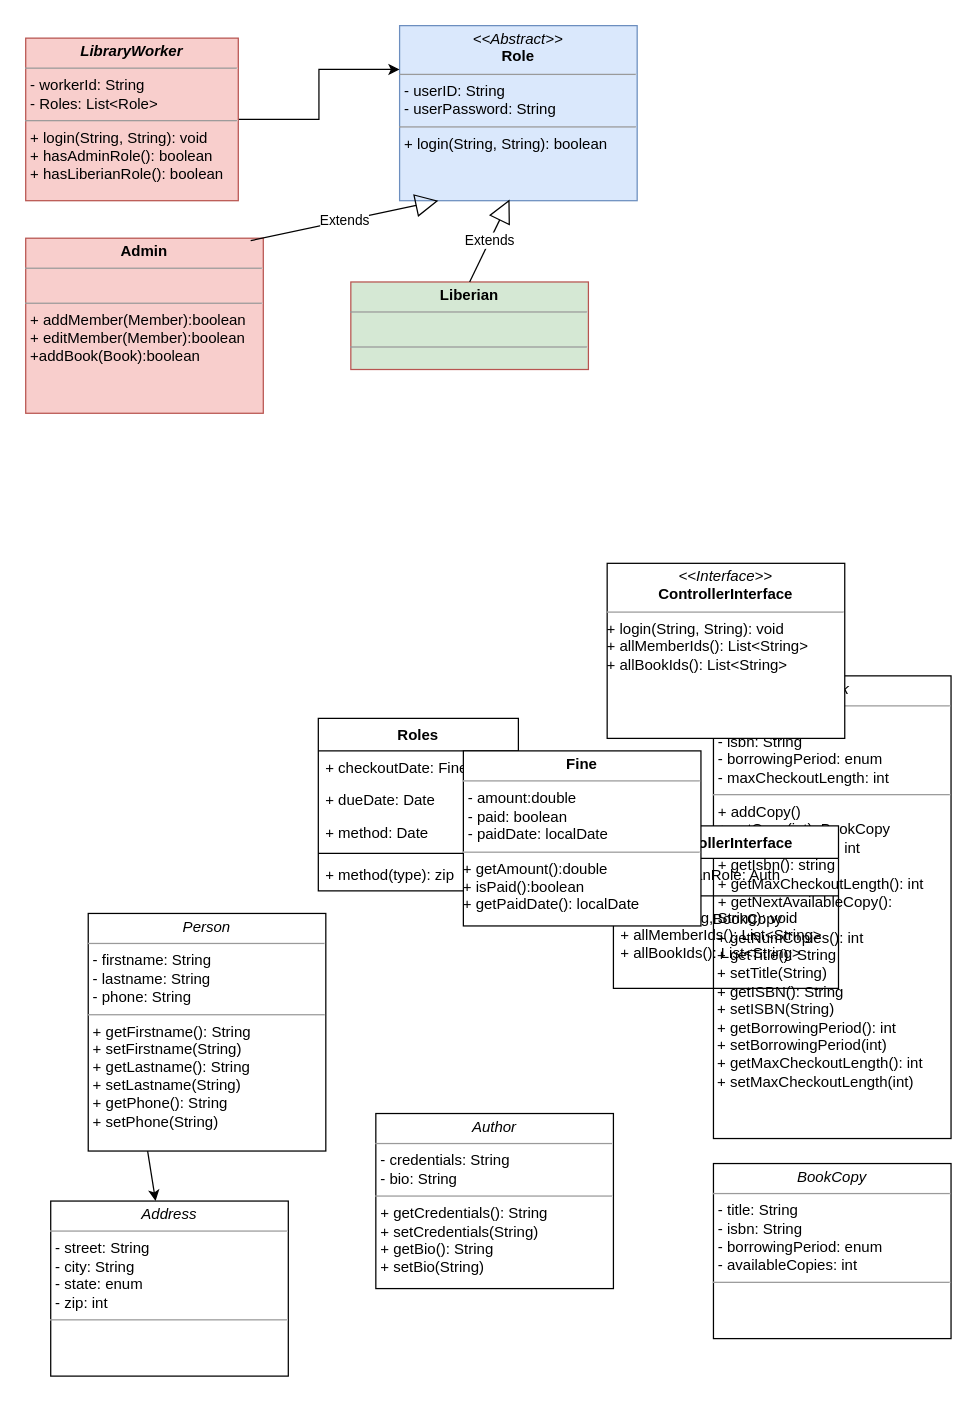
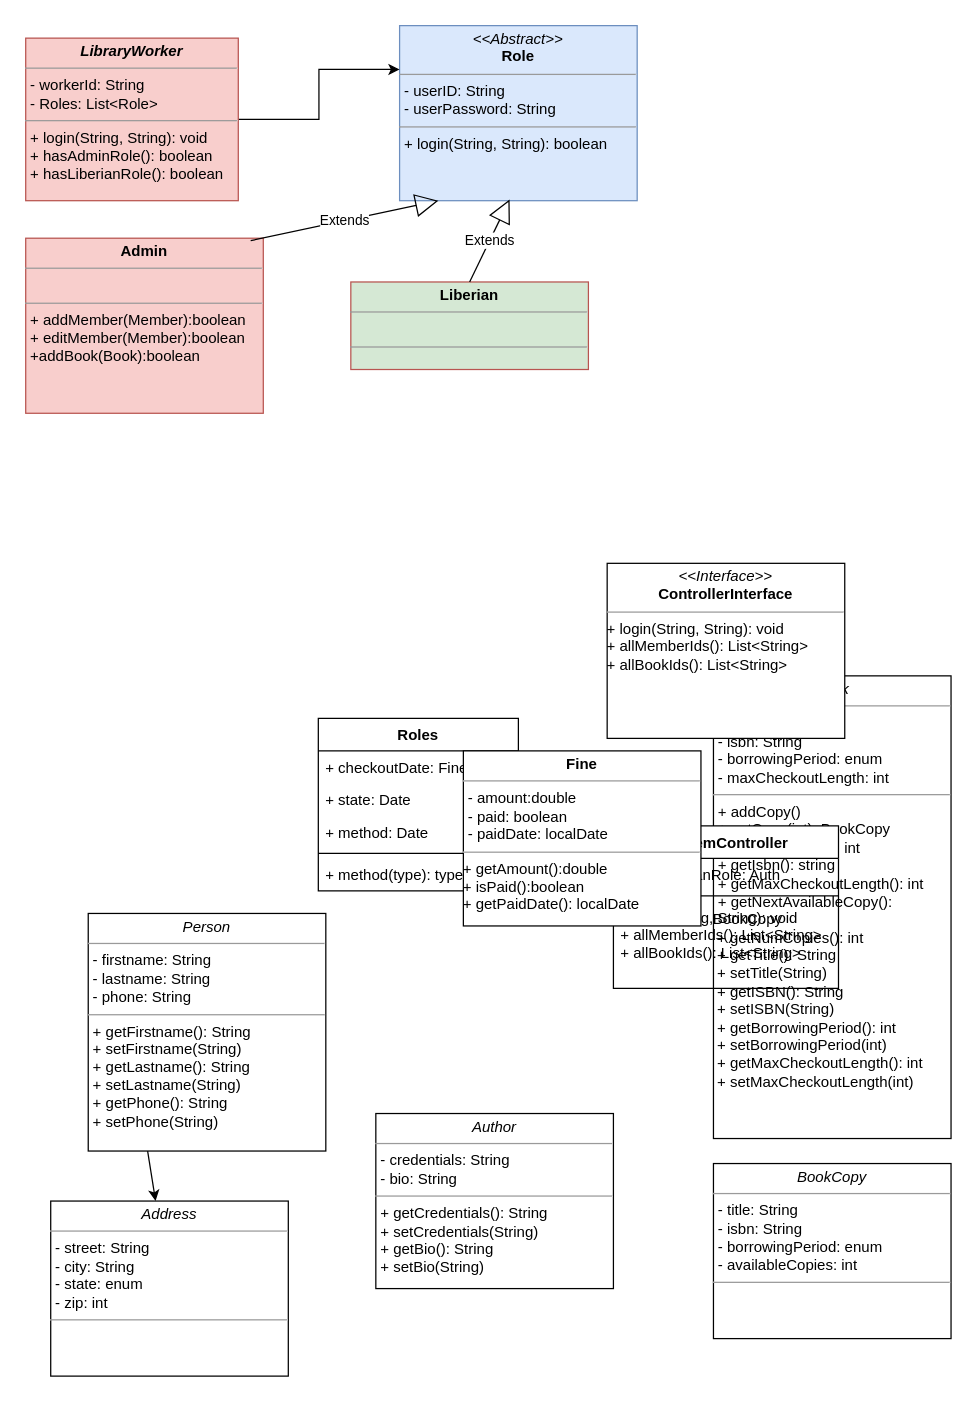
  <mxCell id="0" />
  <mxCell id="1" parent="0" />
  <mxCell id="2" value="&lt;p style=&quot;margin: 0px ; margin-top: 4px ; text-align: center&quot;&gt;&lt;i&gt;&amp;lt;&amp;lt;Abstract&amp;gt;&amp;gt;&lt;/i&gt;&lt;br&gt;&lt;b&gt;Role&lt;/b&gt;&lt;/p&gt;&lt;hr size=&quot;1&quot;&gt;&lt;p style=&quot;margin: 0px ; margin-left: 4px&quot;&gt;- userID: String&lt;br&gt;- userPassword: String&lt;/p&gt;&lt;hr size=&quot;1&quot;&gt;&lt;p style=&quot;margin: 0px ; margin-left: 4px&quot;&gt;+ login(String, String): boolean&lt;br&gt;&lt;/p&gt;" style="verticalAlign=top;align=left;overflow=fill;fontSize=12;fontFamily=Helvetica;html=1;rounded=0;shadow=0;comic=0;labelBackgroundColor=none;strokeWidth=1;fillColor=#dae8fc;strokeColor=#6c8ebf;" parent="1" vertex="1"><mxGeometry x="319" y="20" width="190" height="140" as="geometry" /></mxCell>
  <mxCell id="3" value="&lt;p style=&quot;margin: 0px ; margin-top: 4px ; text-align: center&quot;&gt;&lt;b&gt;Admin&lt;/b&gt;&lt;/p&gt;&lt;hr size=&quot;1&quot;&gt;&lt;p style=&quot;margin: 0px ; margin-left: 4px&quot;&gt;&lt;br&gt;&lt;/p&gt;&lt;hr size=&quot;1&quot;&gt;&lt;p style=&quot;margin: 0px ; margin-left: 4px&quot;&gt;+ addMember(Member):boolean&lt;/p&gt;&lt;p style=&quot;margin: 0px ; margin-left: 4px&quot;&gt;+ editMember(Member):boolean&lt;/p&gt;&lt;p style=&quot;margin: 0px ; margin-left: 4px&quot;&gt;+addBook(Book):boolean&lt;/p&gt;&lt;p style=&quot;margin: 0px ; margin-left: 4px&quot;&gt;&lt;br&gt;&lt;/p&gt;" style="verticalAlign=top;align=left;overflow=fill;fontSize=12;fontFamily=Helvetica;html=1;rounded=0;shadow=0;comic=0;labelBackgroundColor=none;strokeWidth=1;fillColor=#f8cecc;strokeColor=#b85450;" parent="1" vertex="1"><mxGeometry x="20" y="190" width="190" height="140" as="geometry" /></mxCell>
  <mxCell id="4" style="edgeStyle=orthogonalEdgeStyle;rounded=0;orthogonalLoop=1;jettySize=auto;html=1;dashed=1;endArrow=block;endFill=0;strokeWidth=1;endSize=18;entryX=0.5;entryY=1;entryDx=0;entryDy=0;" edge="1" parent="1" source="6" target="12"><mxGeometry relative="1" as="geometry" /></mxCell>
  <mxCell id="5" value="&lt;p style=&quot;margin: 0px ; margin-top: 4px ; text-align: center&quot;&gt;&lt;i&gt;Book&lt;/i&gt;&lt;/p&gt;&lt;hr size=&quot;1&quot;&gt;&lt;p style=&quot;margin: 0px ; margin-left: 4px&quot;&gt;- title: String&lt;br&gt;- isbn: String&lt;/p&gt;&lt;p style=&quot;margin: 0px ; margin-left: 4px&quot;&gt;- borrowingPeriod: enum&lt;/p&gt;&lt;p style=&quot;margin: 0px ; margin-left: 4px&quot;&gt;-&amp;nbsp;maxCheckoutLength: int&lt;/p&gt;&lt;hr size=&quot;1&quot;&gt;&lt;p style=&quot;margin: 0px ; margin-left: 4px&quot;&gt;+ addCopy()&lt;/p&gt;&lt;p style=&quot;margin: 0px ; margin-left: 4px&quot;&gt;+ getCopy(int): BookCopy&lt;/p&gt;&lt;p style=&quot;margin: 0px ; margin-left: 4px&quot;&gt;+ getCopyNums(): int&lt;br&gt;&lt;/p&gt;&lt;p style=&quot;margin: 0px ; margin-left: 4px&quot;&gt;+&amp;nbsp;getIsbn(): string&lt;/p&gt;&lt;p style=&quot;margin: 0px ; margin-left: 4px&quot;&gt;+&amp;nbsp;getMaxCheckoutLength(): int&lt;/p&gt;&lt;p style=&quot;margin: 0px ; margin-left: 4px&quot;&gt;+ getNextAvailableCopy():&amp;nbsp;&lt;/p&gt;BookCopy&amp;nbsp;&lt;br&gt;&amp;nbsp;+&amp;nbsp;getNumCopies(): int&lt;br&gt;&amp;nbsp;+&amp;nbsp;getTitle(): String&lt;br&gt;&amp;nbsp;+&amp;nbsp;setTitle(String)&amp;nbsp;&lt;br&gt;&amp;nbsp;+&amp;nbsp;getISBN(): String&lt;br&gt;&amp;nbsp;+&amp;nbsp;setISBN(String)&amp;nbsp;&lt;br&gt;&amp;nbsp;+&amp;nbsp;getBorrowingPeriod(): int&lt;br&gt;&amp;nbsp;+ setBorrowingPeriod(int)&amp;nbsp;&lt;br&gt;&amp;nbsp;+&amp;nbsp;getMaxCheckoutLength(): int&lt;br&gt;&amp;nbsp;+ setMaxCheckoutLength(int)&amp;nbsp;" style="verticalAlign=top;align=left;overflow=fill;fontSize=12;fontFamily=Helvetica;html=1;rounded=0;shadow=0;comic=0;labelBackgroundColor=none;strokeWidth=1" vertex="1" parent="1"><mxGeometry x="570" y="540" width="190" height="370" as="geometry" /></mxCell>
- <mxCell id="6" value="ControllerInterface" style="swimlane;fontStyle=1;align=center;verticalAlign=top;childLayout=stackLayout;horizontal=1;startSize=26;horizontalStack=0;resizeParent=1;resizeParentMax=0;resizeLast=0;collapsible=1;marginBottom=0;" vertex="1" parent="1"><mxGeometry x="490" y="660" width="180" height="130" as="geometry" /></mxCell>
+ <mxCell id="6" value="SystemController" style="swimlane;fontStyle=1;align=center;verticalAlign=top;childLayout=stackLayout;horizontal=1;startSize=26;horizontalStack=0;resizeParent=1;resizeParentMax=0;resizeLast=0;collapsible=1;marginBottom=0;" vertex="1" parent="1"><mxGeometry x="490" y="660" width="180" height="130" as="geometry" /></mxCell>
  <mxCell id="7" value="+ hasLiberianRole: Auth&#10;" style="text;strokeColor=none;fillColor=none;align=left;verticalAlign=top;spacingLeft=4;spacingRight=4;overflow=hidden;rotatable=0;points=[[0,0.5],[1,0.5]];portConstraint=eastwest;" vertex="1" parent="6"><mxGeometry y="26" width="180" height="26" as="geometry" /></mxCell>
  <mxCell id="8" value="" style="line;strokeWidth=1;fillColor=none;align=left;verticalAlign=middle;spacingTop=-1;spacingLeft=3;spacingRight=3;rotatable=0;labelPosition=right;points=[];portConstraint=eastwest;" vertex="1" parent="6"><mxGeometry y="52" width="180" height="8" as="geometry" /></mxCell>
  <mxCell id="9" value="+ login(String, String): void&#10;+ allMemberIds(): List&lt;String&gt;&#10;+ allBookIds(): List&lt;String&gt;" style="text;strokeColor=none;fillColor=none;align=left;verticalAlign=top;spacingLeft=4;spacingRight=4;overflow=hidden;rotatable=0;points=[[0,0.5],[1,0.5]];portConstraint=eastwest;" vertex="1" parent="6"><mxGeometry y="60" width="180" height="70" as="geometry" /></mxCell>
  <mxCell id="10" value="&lt;p style=&quot;margin: 0px ; margin-top: 4px ; text-align: center&quot;&gt;&lt;i&gt;Person&lt;/i&gt;&lt;br&gt;&lt;/p&gt;&lt;hr size=&quot;1&quot;&gt;&lt;p style=&quot;margin: 0px ; margin-left: 4px&quot;&gt;- firstname: String&lt;br&gt;- lastname: String&lt;/p&gt;&lt;p style=&quot;margin: 0px ; margin-left: 4px&quot;&gt;- phone: String&lt;br&gt;&lt;/p&gt;&lt;hr size=&quot;1&quot;&gt;&lt;p style=&quot;margin: 0px ; margin-left: 4px&quot;&gt;+ getFirstname(): String&lt;/p&gt;&lt;p style=&quot;margin: 0px ; margin-left: 4px&quot;&gt;+ setFirstname(String)&lt;br&gt;&lt;/p&gt;&lt;p style=&quot;margin: 0px 0px 0px 4px&quot;&gt;+ getLastname(): String&lt;/p&gt;&lt;p style=&quot;margin: 0px 0px 0px 4px&quot;&gt;+ setLastname(String)&lt;br&gt;&lt;/p&gt;&lt;p style=&quot;margin: 0px 0px 0px 4px&quot;&gt;+ getPhone(): String&lt;/p&gt;&lt;p style=&quot;margin: 0px 0px 0px 4px&quot;&gt;+ setPhone(String)&lt;/p&gt;&lt;p style=&quot;margin: 0px 0px 0px 4px&quot;&gt;&lt;br&gt;&lt;/p&gt;" style="verticalAlign=top;align=left;overflow=fill;fontSize=12;fontFamily=Helvetica;html=1;rounded=0;shadow=0;comic=0;labelBackgroundColor=none;strokeWidth=1" vertex="1" parent="1"><mxGeometry x="70" y="730" width="190" height="190" as="geometry" /></mxCell>
  <mxCell id="11" value="&lt;p style=&quot;margin: 0px ; margin-top: 4px ; text-align: center&quot;&gt;&lt;b&gt;Liberian&lt;/b&gt;&lt;/p&gt;&lt;hr size=&quot;1&quot;&gt;&lt;p style=&quot;margin: 0px ; margin-left: 4px&quot;&gt;&lt;br&gt;&lt;/p&gt;&lt;hr size=&quot;1&quot;&gt;&lt;p style=&quot;margin: 0px ; margin-left: 4px&quot;&gt;&lt;br&gt;&lt;/p&gt;" style="verticalAlign=top;align=left;overflow=fill;fontSize=12;fontFamily=Helvetica;html=1;rounded=0;shadow=0;comic=0;labelBackgroundColor=none;strokeWidth=1;fillColor=#d5e8d4;strokeColor=#b85450;" vertex="1" parent="1"><mxGeometry x="280" y="225" width="190" height="70" as="geometry" /></mxCell>
  <mxCell id="12" value="&lt;p style=&quot;margin: 0px ; margin-top: 4px ; text-align: center&quot;&gt;&lt;i&gt;&amp;lt;&amp;lt;Interface&amp;gt;&amp;gt;&lt;/i&gt;&lt;br&gt;&lt;b&gt;ControllerInterface&lt;/b&gt;&lt;br&gt;&lt;/p&gt;&lt;hr size=&quot;1&quot;&gt;&lt;p style=&quot;margin: 0px ; margin-left: 4px&quot;&gt;&lt;/p&gt;+ login(String, String): void&lt;br style=&quot;padding: 0px ; margin: 0px&quot;&gt;+ allMemberIds(): List&amp;lt;String&amp;gt;&lt;br style=&quot;padding: 0px ; margin: 0px&quot;&gt;+ allBookIds(): List&amp;lt;String&amp;gt;" style="verticalAlign=top;align=left;overflow=fill;fontSize=12;fontFamily=Helvetica;html=1;" vertex="1" parent="1"><mxGeometry x="485" y="450" width="190" height="140" as="geometry" /></mxCell>
  <mxCell id="13" value="&lt;p style=&quot;margin: 0px ; margin-top: 4px ; text-align: center&quot;&gt;&lt;i&gt;Address&lt;/i&gt;&lt;/p&gt;&lt;hr size=&quot;1&quot;&gt;&lt;p style=&quot;margin: 0px ; margin-left: 4px&quot;&gt;- street: String&lt;br&gt;- city: String&lt;/p&gt;&lt;p style=&quot;margin: 0px ; margin-left: 4px&quot;&gt;- state: enum&lt;/p&gt;&lt;p style=&quot;margin: 0px ; margin-left: 4px&quot;&gt;- zip: int&lt;/p&gt;&lt;hr size=&quot;1&quot;&gt;&lt;p style=&quot;margin: 0px ; margin-left: 4px&quot;&gt;&lt;br&gt;&lt;/p&gt;" style="verticalAlign=top;align=left;overflow=fill;fontSize=12;fontFamily=Helvetica;html=1;rounded=0;shadow=0;comic=0;labelBackgroundColor=none;strokeWidth=1" vertex="1" parent="1"><mxGeometry x="40" y="960" width="190" height="140" as="geometry" /></mxCell>
  <mxCell id="14" value="Roles" style="swimlane;fontStyle=1;align=center;verticalAlign=top;childLayout=stackLayout;horizontal=1;startSize=26;horizontalStack=0;resizeParent=1;resizeParentMax=0;resizeLast=0;collapsible=1;marginBottom=0;" vertex="1" parent="1"><mxGeometry x="254" y="574" width="160" height="138" as="geometry" /></mxCell>
  <mxCell id="15" value="+ checkoutDate: Fine" style="text;strokeColor=none;fillColor=none;align=left;verticalAlign=top;spacingLeft=4;spacingRight=4;overflow=hidden;rotatable=0;points=[[0,0.5],[1,0.5]];portConstraint=eastwest;" vertex="1" parent="14"><mxGeometry y="26" width="160" height="26" as="geometry" /></mxCell>
- <mxCell id="16" value="+ dueDate: Date" style="text;strokeColor=none;fillColor=none;align=left;verticalAlign=top;spacingLeft=4;spacingRight=4;overflow=hidden;rotatable=0;points=[[0,0.5],[1,0.5]];portConstraint=eastwest;" vertex="1" parent="14"><mxGeometry y="52" width="160" height="26" as="geometry" /></mxCell>
+ <mxCell id="16" value="+ state: Date" style="text;strokeColor=none;fillColor=none;align=left;verticalAlign=top;spacingLeft=4;spacingRight=4;overflow=hidden;rotatable=0;points=[[0,0.5],[1,0.5]];portConstraint=eastwest;" vertex="1" parent="14"><mxGeometry y="52" width="160" height="26" as="geometry" /></mxCell>
  <mxCell id="17" value="+ method: Date" style="text;strokeColor=none;fillColor=none;align=left;verticalAlign=top;spacingLeft=4;spacingRight=4;overflow=hidden;rotatable=0;points=[[0,0.5],[1,0.5]];portConstraint=eastwest;" vertex="1" parent="14"><mxGeometry y="78" width="160" height="26" as="geometry" /></mxCell>
  <mxCell id="18" value="" style="line;strokeWidth=1;fillColor=none;align=left;verticalAlign=middle;spacingTop=-1;spacingLeft=3;spacingRight=3;rotatable=0;labelPosition=right;points=[];portConstraint=eastwest;" vertex="1" parent="14"><mxGeometry y="104" width="160" height="8" as="geometry" /></mxCell>
- <mxCell id="19" value="+ method(type): zip" style="text;strokeColor=none;fillColor=none;align=left;verticalAlign=top;spacingLeft=4;spacingRight=4;overflow=hidden;rotatable=0;points=[[0,0.5],[1,0.5]];portConstraint=eastwest;" vertex="1" parent="14"><mxGeometry y="112" width="160" height="26" as="geometry" /></mxCell>
+ <mxCell id="19" value="+ method(type): type" style="text;strokeColor=none;fillColor=none;align=left;verticalAlign=top;spacingLeft=4;spacingRight=4;overflow=hidden;rotatable=0;points=[[0,0.5],[1,0.5]];portConstraint=eastwest;" vertex="1" parent="14"><mxGeometry y="112" width="160" height="26" as="geometry" /></mxCell>
  <mxCell id="20" style="edgeStyle=orthogonalEdgeStyle;rounded=0;orthogonalLoop=1;jettySize=auto;html=1;exitX=1;exitY=0.5;exitDx=0;exitDy=0;entryX=0;entryY=0.25;entryDx=0;entryDy=0;" edge="1" parent="1" source="22" target="2"><mxGeometry relative="1" as="geometry" /></mxCell>
  <mxCell id="21" value="" style="endArrow=classic;html=1;exitX=0.25;exitY=1;exitDx=0;exitDy=0;" edge="1" parent="1" source="10" target="13"><mxGeometry width="50" height="50" relative="1" as="geometry"><mxPoint x="390" y="810" as="sourcePoint" /><mxPoint x="440" y="760" as="targetPoint" /></mxGeometry></mxCell>
  <mxCell id="22" value="&lt;p style=&quot;margin: 0px ; margin-top: 4px ; text-align: center&quot;&gt;&lt;i&gt;&lt;b&gt;LibraryWorker&lt;/b&gt;&lt;/i&gt;&lt;/p&gt;&lt;hr size=&quot;1&quot;&gt;&lt;p style=&quot;margin: 0px ; margin-left: 4px&quot;&gt;- workerId: String&lt;br&gt;- Roles: List&amp;lt;Role&amp;gt;&lt;/p&gt;&lt;hr size=&quot;1&quot;&gt;&lt;p style=&quot;margin: 0px ; margin-left: 4px&quot;&gt;+ login(String, String): void&lt;br&gt;+ hasAdminRole(): boolean&lt;/p&gt;&lt;p style=&quot;margin: 0px ; margin-left: 4px&quot;&gt;+ hasLiberianRole(): boolean&lt;br&gt;&lt;/p&gt;&lt;p style=&quot;margin: 0px ; margin-left: 4px&quot;&gt;&lt;br&gt;&lt;/p&gt;" style="verticalAlign=top;align=left;overflow=fill;fontSize=12;fontFamily=Helvetica;html=1;rounded=0;shadow=0;comic=0;labelBackgroundColor=none;strokeWidth=1;fillColor=#f8cecc;strokeColor=#b85450;" vertex="1" parent="1"><mxGeometry x="20" y="30" width="170" height="130" as="geometry" /></mxCell>
  <mxCell id="23" value="&lt;p style=&quot;margin: 0px ; margin-top: 4px ; text-align: center&quot;&gt;&lt;i&gt;Author&lt;/i&gt;&lt;/p&gt;&lt;hr size=&quot;1&quot;&gt;&lt;p style=&quot;margin: 0px ; margin-left: 4px&quot;&gt;- credentials: String&lt;br&gt;- bio: String&lt;/p&gt;&lt;hr size=&quot;1&quot;&gt;&lt;p style=&quot;margin: 0px 0px 0px 4px&quot;&gt;+ getCredentials(): String&lt;/p&gt;&lt;p style=&quot;margin: 0px 0px 0px 4px&quot;&gt;+ setCredentials(String)&lt;/p&gt;&lt;p style=&quot;margin: 0px 0px 0px 4px&quot;&gt;+ getBio(): String&lt;/p&gt;&lt;p style=&quot;margin: 0px 0px 0px 4px&quot;&gt;+ setBio(String)&lt;/p&gt;" style="verticalAlign=top;align=left;overflow=fill;fontSize=12;fontFamily=Helvetica;html=1;rounded=0;shadow=0;comic=0;labelBackgroundColor=none;strokeWidth=1" vertex="1" parent="1"><mxGeometry x="300" y="890" width="190" height="140" as="geometry" /></mxCell>
  <mxCell id="24" value="&lt;p style=&quot;margin: 0px ; margin-top: 4px ; text-align: center&quot;&gt;&lt;i&gt;BookCopy&lt;/i&gt;&lt;/p&gt;&lt;hr size=&quot;1&quot;&gt;&lt;p style=&quot;margin: 0px ; margin-left: 4px&quot;&gt;- title: String&lt;br&gt;- isbn: String&lt;/p&gt;&lt;p style=&quot;margin: 0px ; margin-left: 4px&quot;&gt;- borrowingPeriod: enum&lt;/p&gt;&lt;p style=&quot;margin: 0px ; margin-left: 4px&quot;&gt;- availableCopies: int&lt;/p&gt;&lt;hr size=&quot;1&quot;&gt;&lt;p style=&quot;margin: 0px ; margin-left: 4px&quot;&gt;&lt;br&gt;&lt;/p&gt;" style="verticalAlign=top;align=left;overflow=fill;fontSize=12;fontFamily=Helvetica;html=1;rounded=0;shadow=0;comic=0;labelBackgroundColor=none;strokeWidth=1" vertex="1" parent="1"><mxGeometry x="570" y="930" width="190" height="140" as="geometry" /></mxCell>
  <mxCell id="25" value="&lt;p style=&quot;margin: 0px ; margin-top: 4px ; text-align: center&quot;&gt;&lt;b&gt;Fine&lt;/b&gt;&lt;/p&gt;&lt;hr size=&quot;1&quot;&gt;&lt;p style=&quot;margin: 0px ; margin-left: 4px&quot;&gt;- amount:double&lt;/p&gt;&lt;p style=&quot;margin: 0px ; margin-left: 4px&quot;&gt;- paid: boolean&lt;/p&gt;&lt;p style=&quot;margin: 0px ; margin-left: 4px&quot;&gt;- paidDate: localDate&lt;br&gt;&lt;/p&gt;&lt;hr size=&quot;1&quot;&gt;&lt;div&gt;+ getAmount():double&lt;/div&gt;&lt;div&gt;+ isPaid():boolean&lt;/div&gt;&lt;div&gt;+ getPaidDate(): localDate&lt;br&gt;&lt;/div&gt;" style="verticalAlign=top;align=left;overflow=fill;fontSize=12;fontFamily=Helvetica;html=1;rounded=0;shadow=0;comic=0;labelBackgroundColor=none;strokeWidth=1" vertex="1" parent="1"><mxGeometry x="370" y="600" width="190" height="140" as="geometry" /></mxCell>
  <mxCell id="26" value="Extends" style="endArrow=block;endSize=16;endFill=0;html=1;exitX=0.5;exitY=0;exitDx=0;exitDy=0;entryX=0.463;entryY=0.993;entryDx=0;entryDy=0;entryPerimeter=0;" edge="1" parent="1" source="11" target="2"><mxGeometry width="160" relative="1" as="geometry"><mxPoint x="450" y="220" as="sourcePoint" /><mxPoint x="430" y="160" as="targetPoint" /></mxGeometry></mxCell>
  <mxCell id="27" value="Extends" style="endArrow=block;endSize=16;endFill=0;html=1;exitX=0.947;exitY=0.014;exitDx=0;exitDy=0;exitPerimeter=0;" edge="1" parent="1" source="3"><mxGeometry width="160" relative="1" as="geometry"><mxPoint x="190" y="160" as="sourcePoint" /><mxPoint x="350" y="160" as="targetPoint" /></mxGeometry></mxCell>
